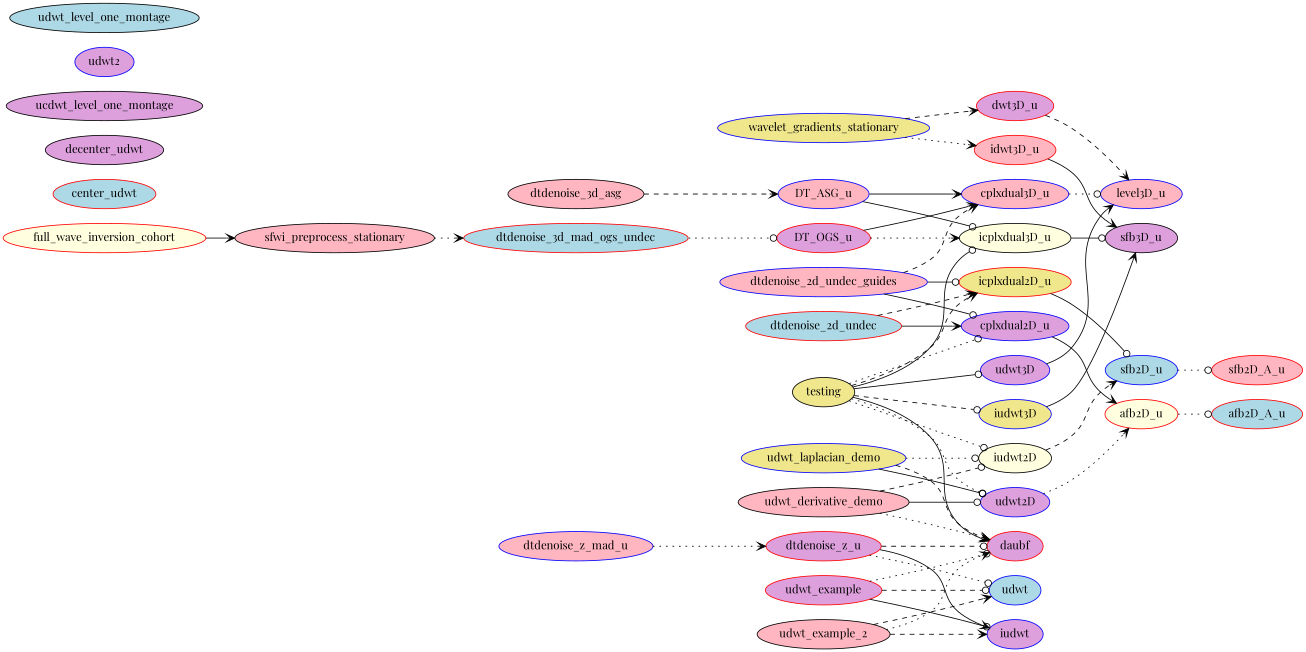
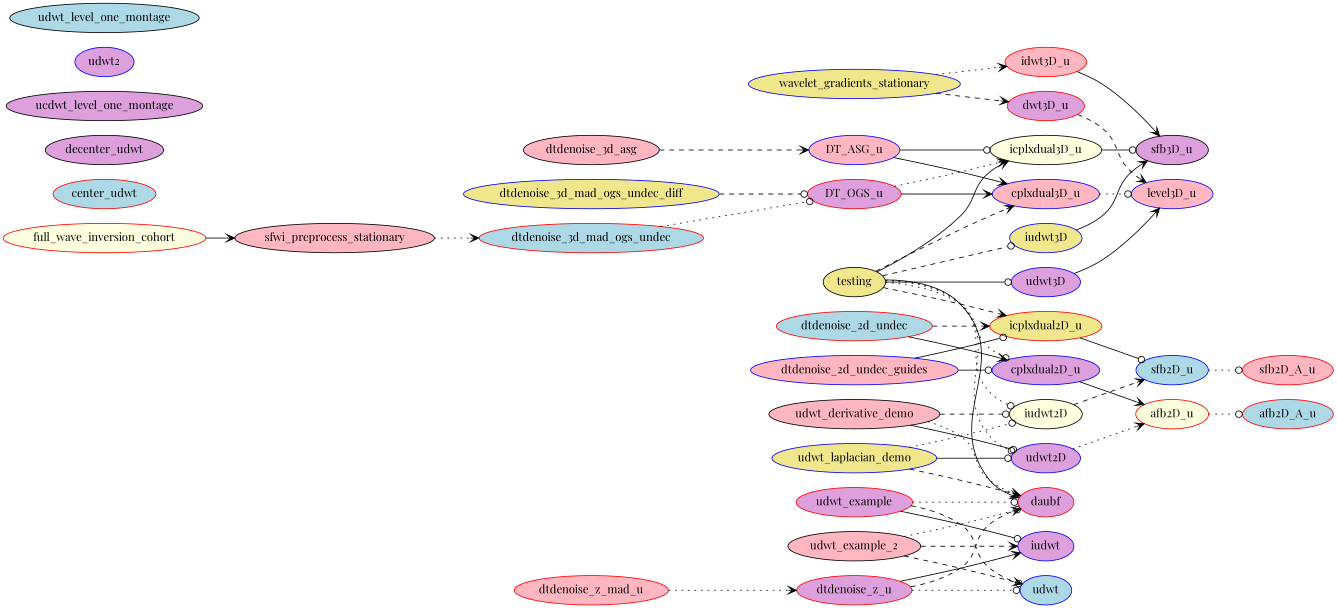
  digraph {
    fontname="Playfair Display"
    rankdir=LR
    node [color=blue fillcolor=plum fontname="Playfair Display" style=filled]
    edge [arrowhead=vee fontname="Playfair Display" style=solid]
    DT_ASG_u [fillcolor=lightpink]
    cplxdual3D_u [fillcolor=lightpink]
    icplxdual3D_u [color=black fillcolor=lightyellow]
    n4 [fillcolor=lightpink label=level3D_u]
    sfb3D_u [color=black]
    DT_OGS_u [color=red]
    afb2D_u [color=red fillcolor=lightyellow]
    afb2D_A_u [color=red fillcolor=lightblue]
    cplxdual2D_u
    dtdenoise_2d_undec [color=red fillcolor=lightblue]
    icplxdual2D_u [color=red fillcolor=khaki]
    sfb2D_u [fillcolor=lightblue]
    sfb2D_A_u [color=red fillcolor=lightpink]
    dtdenoise_2d_undec_guides [fillcolor=lightpink]
    dtdenoise_3d_asg [color=black fillcolor=lightpink]
    dtdenoise_3d_mad_ogs_undec [color=red fillcolor=lightblue]
-   dtdenoise_z_mad_u [fillcolor=lightpink]
+   dtdenoise_3d_mad_ogs_undec_diff [fillcolor=khaki]
+   dtdenoise_z_mad_u [color=red fillcolor=lightpink]
    dtdenoise_z_u [color=red]
    daubf [color=red]
    iudwt
    udwt [fillcolor=lightblue]
    dwt3D_u [color=red]
    full_wave_inversion_cohort [color=red fillcolor=lightyellow]
    sfwi_preprocess_stationary [color=black fillcolor=lightpink]
    idwt3D_u [color=red fillcolor=lightpink]
    iudwt2D [color=black fillcolor=lightyellow]
    iudwt3D [fillcolor=khaki]
    testing [color=black fillcolor=khaki]
    udwt2D
    udwt3D
    udwt_derivative_demo [color=black fillcolor=lightpink]
    udwt_example [color=red]
    udwt_example_2 [color=black fillcolor=lightpink]
    udwt_laplacian_demo [fillcolor=khaki]
    wavelet_gradients_stationary [fillcolor=khaki]
    center_udwt [color=red fillcolor=lightblue]
    decenter_udwt [color=black]
    ucdwt_level_one_montage [color=black]
    udwt2
    udwt_level_one_montage [color=black fillcolor=lightblue]
    DT_ASG_u -> cplxdual3D_u
    DT_ASG_u -> icplxdual3D_u [arrowhead=odot]
    cplxdual3D_u -> n4 [arrowhead=odot style=dotted]
    icplxdual3D_u -> sfb3D_u [arrowhead=odot]
    DT_OGS_u -> cplxdual3D_u
    DT_OGS_u -> icplxdual3D_u [style=dotted]
    afb2D_u -> afb2D_A_u [arrowhead=odot style=dotted]
    cplxdual2D_u -> afb2D_u
    dtdenoise_2d_undec -> cplxdual2D_u
    dtdenoise_2d_undec -> icplxdual2D_u [style=dashed]
    icplxdual2D_u -> sfb2D_u [arrowhead=odot]
    sfb2D_u -> sfb2D_A_u [arrowhead=odot style=dotted]
    dtdenoise_2d_undec_guides -> cplxdual2D_u [arrowhead=odot]
    dtdenoise_2d_undec_guides -> icplxdual2D_u [arrowhead=odot]
    dtdenoise_3d_asg -> DT_ASG_u [style=dashed]
    dtdenoise_3d_mad_ogs_undec -> DT_OGS_u [arrowhead=odot style=dotted]
+   dtdenoise_3d_mad_ogs_undec_diff -> DT_OGS_u [arrowhead=odot style=dashed]
    dtdenoise_z_mad_u -> dtdenoise_z_u [style=dotted]
    dtdenoise_z_u -> daubf [arrowhead=odot style=dashed]
    dtdenoise_z_u -> iudwt
    dtdenoise_z_u -> udwt [arrowhead=odot style=dotted]
    dwt3D_u -> n4 [style=dashed]
    full_wave_inversion_cohort -> sfwi_preprocess_stationary
    sfwi_preprocess_stationary -> dtdenoise_3d_mad_ogs_undec [style=dotted]
    idwt3D_u -> sfb3D_u
    iudwt2D -> sfb2D_u [style=dashed]
    iudwt3D -> sfb3D_u
-   dtdenoise_2d_undec_guides -> cplxdual3D_u [style=dashed]
-   testing -> icplxdual3D_u [arrowhead=odot]
+   testing -> cplxdual3D_u [style=dashed]
+   testing -> icplxdual3D_u
    testing -> cplxdual2D_u [arrowhead=odot style=dotted]
    testing -> icplxdual2D_u [style=dashed]
    testing -> daubf
    testing -> iudwt2D [arrowhead=odot style=dotted]
    testing -> iudwt3D [arrowhead=odot style=dashed]
    testing -> udwt2D [arrowhead=odot style=dotted]
    testing -> udwt3D [arrowhead=odot]
    udwt2D -> afb2D_u [style=dotted]
    udwt3D -> n4
    udwt_derivative_demo -> daubf [style=dotted]
    udwt_derivative_demo -> iudwt2D [arrowhead=odot style=dashed]
    udwt_derivative_demo -> udwt2D [arrowhead=odot]
    udwt_example -> daubf [arrowhead=odot style=dotted]
    udwt_example -> iudwt [arrowhead=odot]
    udwt_example -> udwt [arrowhead=odot style=dashed]
    udwt_example_2 -> daubf [style=dotted]
    udwt_example_2 -> iudwt [style=dashed]
    udwt_example_2 -> udwt [style=dashed]
    udwt_laplacian_demo -> daubf [style=dashed]
    udwt_laplacian_demo -> iudwt2D [arrowhead=odot style=dotted]
    udwt_laplacian_demo -> udwt2D [arrowhead=odot]
    wavelet_gradients_stationary -> dwt3D_u [style=dashed]
    wavelet_gradients_stationary -> idwt3D_u [style=dotted]
  }
